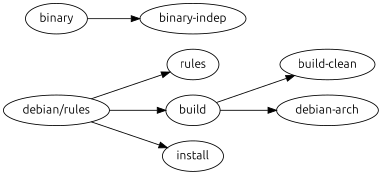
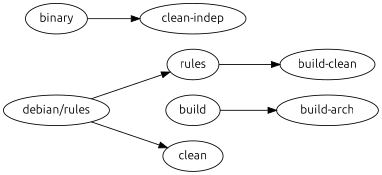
  digraph {
    fontname=Ubuntu
    rankdir=LR
    node [fontname=Ubuntu]
    edge [fontname=Ubuntu]
    n1 [label="debian/rules"]
    n2 [label=rules]
    build
-   install
-   n5 [label="debian-arch"]
+   install [label=clean]
+   n5 [label="build-arch"]
    n6 [label="build-clean"]
-   n7 [label="binary-indep"]
+   n7 [label="clean-indep"]
    binary
    n1 -> n2
-   n1 -> build
    n1 -> install
    build -> n5
-   build -> n6
+   n2 -> n6
    binary -> n7
  }
